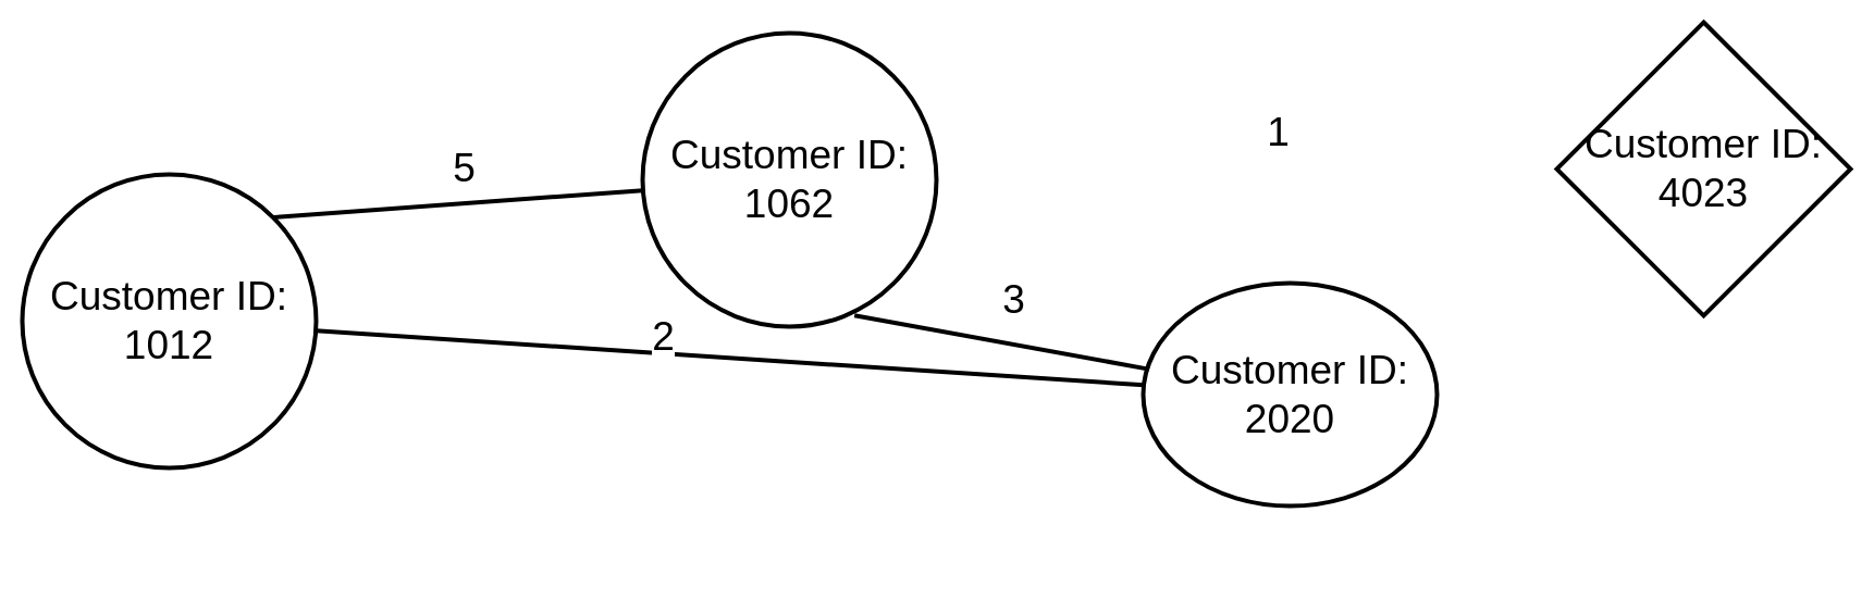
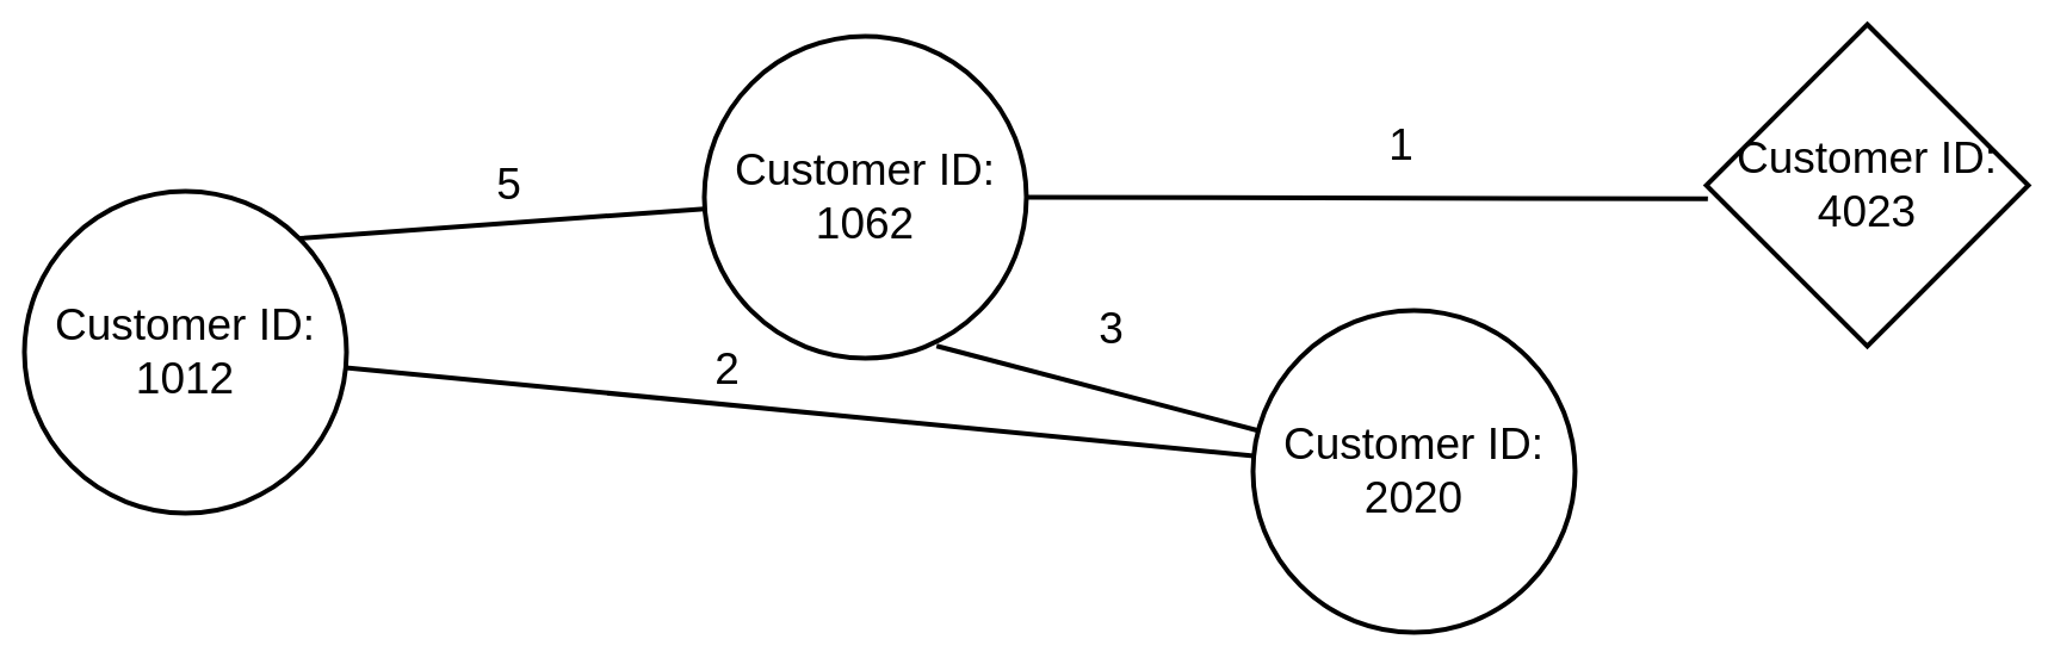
  <mxCell id="0" />
  <mxCell id="1" parent="0" />
  <mxCell id="2" value="&lt;font style=&quot;font-size: 37px;&quot;&gt;Customer ID: 1012&lt;/font&gt;" style="ellipse;whiteSpace=wrap;html=1;aspect=fixed;strokeWidth=4;fontSize=37;" vertex="1" parent="1"><mxGeometry x="20" y="160" width="270" height="270" as="geometry" /></mxCell>
  <mxCell id="3" value="&lt;font style=&quot;font-size: 37px;&quot;&gt;Customer ID: 1062&lt;/font&gt;" style="ellipse;whiteSpace=wrap;html=1;aspect=fixed;strokeWidth=4;fontSize=37;" vertex="1" parent="1"><mxGeometry x="590" y="30" width="270" height="270" as="geometry" /></mxCell>
- <mxCell id="4" value="&lt;font style=&quot;font-size: 37px;&quot;&gt;Customer ID: 2020&lt;/font&gt;" style="ellipse;whiteSpace=wrap;html=1;aspect=fixed;strokeWidth=4;fontSize=37;" vertex="1" parent="1"><mxGeometry x="1050" y="260" width="270" height="205" as="geometry" /></mxCell>
+ <mxCell id="4" value="&lt;font style=&quot;font-size: 37px;&quot;&gt;Customer ID: 2020&lt;/font&gt;" style="ellipse;whiteSpace=wrap;html=1;aspect=fixed;strokeWidth=4;fontSize=37;" vertex="1" parent="1"><mxGeometry x="1050" y="260" width="270" height="270" as="geometry" /></mxCell>
  <mxCell id="5" value="&lt;font style=&quot;font-size: 37px;&quot;&gt;Customer ID: 4023&lt;/font&gt;" style="rhombus;whiteSpace=wrap;html=1;aspect=fixed;strokeWidth=4;fontSize=37;" vertex="1" parent="1"><mxGeometry x="1430" y="20" width="270" height="270" as="geometry" /></mxCell>
  <mxCell id="6" value="" style="endArrow=none;html=1;exitX=1;exitY=0;exitDx=0;exitDy=0;strokeWidth=4;fontSize=37;" edge="1" parent="1" source="2" target="3"><mxGeometry width="50" height="50" relative="1" as="geometry"><mxPoint x="630" y="420" as="sourcePoint" /><mxPoint x="680" y="370" as="targetPoint" /></mxGeometry></mxCell>
  <mxCell id="7" value="&lt;font style=&quot;font-size: 37px;&quot;&gt;5&lt;/font&gt;" style="edgeLabel;html=1;align=center;verticalAlign=middle;resizable=0;points=[];fontSize=37;" vertex="1" connectable="0" parent="6"><mxGeometry x="0.023" y="-4" relative="1" as="geometry"><mxPoint x="1.69" y="-36.73" as="offset" /></mxGeometry></mxCell>
  <mxCell id="8" value="" style="endArrow=none;html=1;strokeWidth=4;fontSize=37;" edge="1" parent="1" source="2" target="4"><mxGeometry width="50" height="50" relative="1" as="geometry"><mxPoint x="440.459" y="389.541" as="sourcePoint" /><mxPoint x="700.52" y="226.55" as="targetPoint" /></mxGeometry></mxCell>
  <mxCell id="9" value="" style="endArrow=none;html=1;exitX=0.721;exitY=0.962;exitDx=0;exitDy=0;strokeWidth=4;exitPerimeter=0;fontSize=37;" edge="1" parent="1" source="3" target="4"><mxGeometry width="50" height="50" relative="1" as="geometry"><mxPoint x="909.999" y="332.991" as="sourcePoint" /><mxPoint x="1170.06" y="170" as="targetPoint" /></mxGeometry></mxCell>
+ <mxCell id="10" value="" style="endArrow=none;html=1;exitX=1;exitY=0.5;exitDx=0;exitDy=0;strokeWidth=4;entryX=0.005;entryY=0.542;entryDx=0;entryDy=0;entryPerimeter=0;fontSize=37;" edge="1" parent="1" source="3" target="5"><mxGeometry width="50" height="50" relative="1" as="geometry"><mxPoint x="1029.999" y="322.991" as="sourcePoint" /><mxPoint x="1290.06" y="160" as="targetPoint" /></mxGeometry></mxCell>
  <mxCell id="11" value="&lt;font style=&quot;font-size: 37px;&quot;&gt;2&lt;/font&gt;" style="edgeLabel;html=1;align=center;verticalAlign=middle;resizable=0;points=[];fontSize=37;" vertex="1" connectable="0" parent="1"><mxGeometry x="609.996" y="310.002" as="geometry"><mxPoint x="-1" y="-1" as="offset" /></mxGeometry></mxCell>
  <mxCell id="12" value="&lt;font style=&quot;font-size: 37px;&quot;&gt;3&lt;/font&gt;" style="edgeLabel;html=1;align=center;verticalAlign=middle;resizable=0;points=[];fontSize=37;" vertex="1" connectable="0" parent="1"><mxGeometry x="659.996" y="440.002" as="geometry"><mxPoint x="271" y="-165" as="offset" /></mxGeometry></mxCell>
  <mxCell id="13" value="&lt;font style=&quot;font-size: 37px;&quot;&gt;1&lt;/font&gt;" style="edgeLabel;html=1;align=center;verticalAlign=middle;resizable=0;points=[];fontSize=37;" vertex="1" connectable="0" parent="1"><mxGeometry x="639.996" y="470.002" as="geometry"><mxPoint x="534" y="-349" as="offset" /></mxGeometry></mxCell>
